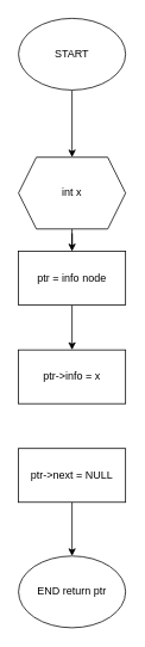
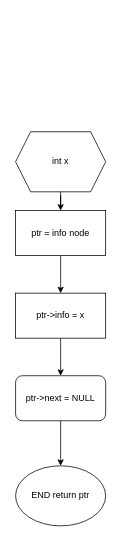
  <mxCell id="0" />
  <mxCell id="1" parent="0" />
- <mxCell id="2" value="" style="edgeStyle=orthogonalEdgeStyle;rounded=0;orthogonalLoop=1;jettySize=auto;html=1;" edge="1" parent="1" source="3" target="5"><mxGeometry relative="1" as="geometry" /></mxCell>
- <mxCell id="3" value="START" style="ellipse;whiteSpace=wrap;html=1;" vertex="1" parent="1"><mxGeometry x="20" y="20" width="120" height="80" as="geometry" /></mxCell>
  <mxCell id="4" value="" style="edgeStyle=orthogonalEdgeStyle;rounded=0;orthogonalLoop=1;jettySize=auto;html=1;" edge="1" parent="1" source="5" target="7"><mxGeometry relative="1" as="geometry" /></mxCell>
  <mxCell id="5" value="int x" style="shape=hexagon;perimeter=hexagonPerimeter2;whiteSpace=wrap;html=1;fixedSize=1;" vertex="1" parent="1"><mxGeometry x="20" y="175" width="120" height="80" as="geometry" /></mxCell>
  <mxCell id="6" value="" style="edgeStyle=orthogonalEdgeStyle;rounded=0;orthogonalLoop=1;jettySize=auto;html=1;" edge="1" parent="1" source="7" target="9"><mxGeometry relative="1" as="geometry" /></mxCell>
  <mxCell id="7" value="ptr = info node" style="whiteSpace=wrap;html=1;" vertex="1" parent="1"><mxGeometry x="20" y="280" width="120" height="60" as="geometry" /></mxCell>
+ <mxCell id="8" value="" style="edgeStyle=orthogonalEdgeStyle;rounded=0;orthogonalLoop=1;jettySize=auto;html=1;" edge="1" parent="1" source="9" target="11"><mxGeometry relative="1" as="geometry" /></mxCell>
  <mxCell id="9" value="ptr-&amp;gt;info = x" style="whiteSpace=wrap;html=1;" vertex="1" parent="1"><mxGeometry x="20" y="390" width="120" height="60" as="geometry" /></mxCell>
  <mxCell id="10" value="" style="edgeStyle=orthogonalEdgeStyle;rounded=0;orthogonalLoop=1;jettySize=auto;html=1;" edge="1" parent="1" source="11" target="12"><mxGeometry relative="1" as="geometry" /></mxCell>
- <mxCell id="11" value="ptr-&amp;gt;next = NULL" style="whiteSpace=wrap;html=1;" vertex="1" parent="1"><mxGeometry x="20" y="500" width="120" height="60" as="geometry" /></mxCell>
+ <mxCell id="11" value="ptr-&amp;gt;next = NULL" style="whiteSpace=wrap;html=1;rounded=1;" vertex="1" parent="1"><mxGeometry x="20" y="500" width="120" height="60" as="geometry" /></mxCell>
  <mxCell id="12" value="END return ptr" style="ellipse;whiteSpace=wrap;html=1;" vertex="1" parent="1"><mxGeometry x="20" y="620" width="120" height="80" as="geometry" /></mxCell>
